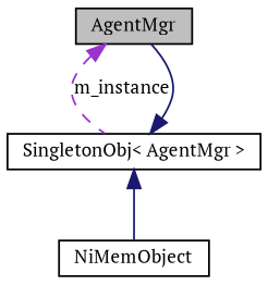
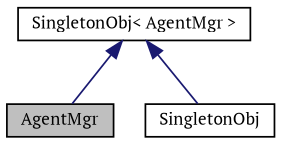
  digraph {
    fontname="PT Serif"
    node [color=black fontname="PT Serif" fontsize=10 shape=record]
    edge [color=midnightblue dir=back fontname="PT Serif" fontsize=10 labelfontname="FreeSans.ttf" labelfontsize=10 style=solid]
    n1 [fillcolor=grey75 fontcolor=black height=0.2 label=AgentMgr style=filled width=0.4]
    n2 [height=0.2 label="SingletonObj\< AgentMgr \>" width=0.4]
-   n3 [height=0.2 label=NiMemObject width=0.4]
-   n1 -> n2 [color=darkorchid3 label=m_instance style=dashed]
+   n3 [height=0.2 label=SingletonObj width=0.4]
    n2 -> n1
    n2 -> n3
  }
